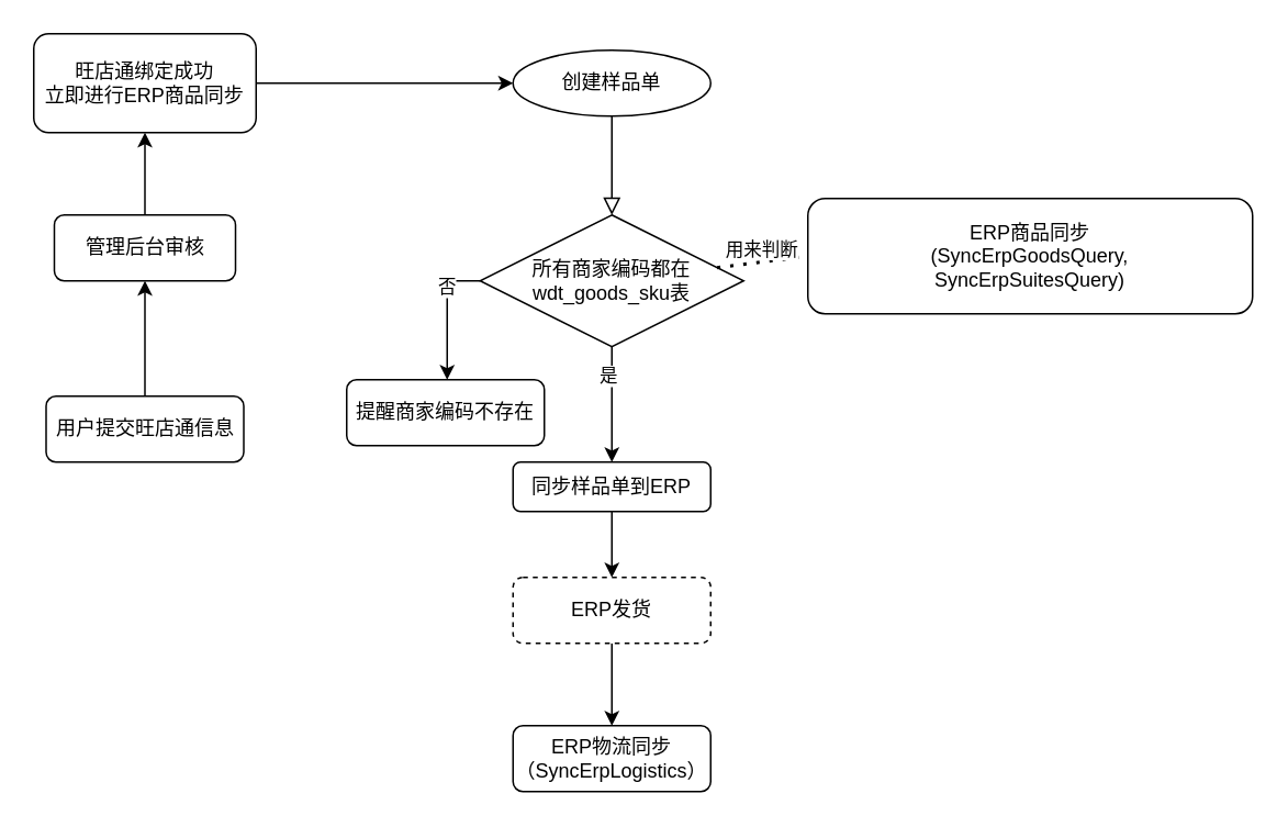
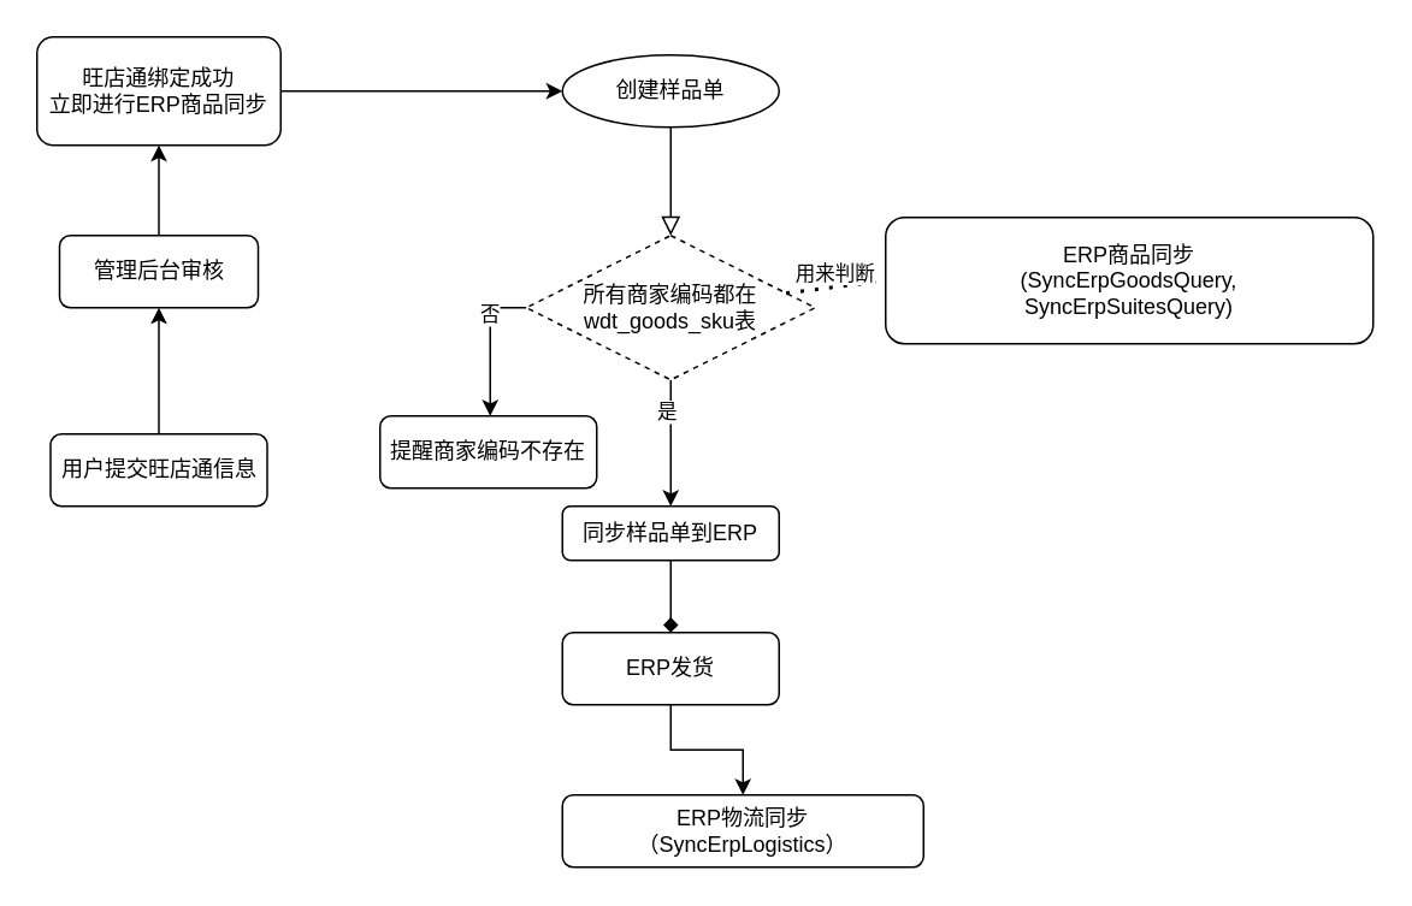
  <mxCell id="0" />
  <mxCell id="1" parent="0" />
  <mxCell id="2" value="" style="rounded=0;html=1;jettySize=auto;orthogonalLoop=1;fontSize=11;endArrow=block;endFill=0;endSize=8;strokeWidth=1;shadow=0;labelBackgroundColor=none;edgeStyle=orthogonalEdgeStyle;entryX=0.5;entryY=0;entryDx=0;entryDy=0;" parent="1" source="3" target="13" edge="1"><mxGeometry relative="1" as="geometry"><mxPoint x="411" y="130" as="targetPoint" /></mxGeometry></mxCell>
  <mxCell id="3" value="创建样品单" style="ellipse;whiteSpace=wrap;html=1;fontSize=12;glass=0;strokeWidth=1;shadow=0;" parent="1" vertex="1"><mxGeometry x="311" y="30" width="120" height="40" as="geometry" /></mxCell>
  <mxCell id="4" style="edgeStyle=orthogonalEdgeStyle;rounded=0;orthogonalLoop=1;jettySize=auto;html=1;entryX=0.5;entryY=0;entryDx=0;entryDy=0;" edge="1" parent="1" source="5" target="17"><mxGeometry relative="1" as="geometry" /></mxCell>
- <mxCell id="5" value="ERP发货" style="rounded=1;whiteSpace=wrap;html=1;fontSize=12;glass=0;strokeWidth=1;shadow=0;dashed=1;" parent="1" vertex="1"><mxGeometry x="311" y="350" width="120" height="40" as="geometry" /></mxCell>
+ <mxCell id="5" value="ERP发货" style="rounded=1;whiteSpace=wrap;html=1;fontSize=12;glass=0;strokeWidth=1;shadow=0;" parent="1" vertex="1"><mxGeometry x="311" y="350" width="120" height="40" as="geometry" /></mxCell>
  <mxCell id="6" value="ERP商品同步&lt;br&gt;(SyncErpGoodsQuery,&lt;br&gt;SyncErpSuitesQuery)" style="rounded=1;whiteSpace=wrap;html=1;fontSize=12;glass=0;strokeWidth=1;shadow=0;" vertex="1" parent="1"><mxGeometry x="490" y="120" width="270" height="70" as="geometry" /></mxCell>
- <mxCell id="7" style="edgeStyle=orthogonalEdgeStyle;rounded=0;orthogonalLoop=1;jettySize=auto;html=1;entryX=0.5;entryY=0;entryDx=0;entryDy=0;" edge="1" parent="1" source="8" target="5"><mxGeometry relative="1" as="geometry" /></mxCell>
+ <mxCell id="7" style="edgeStyle=orthogonalEdgeStyle;rounded=0;orthogonalLoop=1;jettySize=auto;html=1;entryX=0.5;entryY=0;entryDx=0;entryDy=0;endArrow=diamond;" edge="1" parent="1" source="8" target="5"><mxGeometry relative="1" as="geometry" /></mxCell>
  <mxCell id="8" value="同步样品单到ERP" style="rounded=1;whiteSpace=wrap;html=1;fontSize=12;glass=0;strokeWidth=1;shadow=0;" vertex="1" parent="1"><mxGeometry x="311" y="280" width="120" height="30" as="geometry" /></mxCell>
  <mxCell id="9" style="edgeStyle=orthogonalEdgeStyle;rounded=0;orthogonalLoop=1;jettySize=auto;html=1;exitX=0.5;exitY=1;exitDx=0;exitDy=0;entryX=0.5;entryY=0;entryDx=0;entryDy=0;" edge="1" parent="1" source="13" target="8"><mxGeometry relative="1" as="geometry"><mxPoint x="371" y="250" as="targetPoint" /></mxGeometry></mxCell>
  <mxCell id="10" value="是" style="edgeLabel;html=1;align=center;verticalAlign=middle;resizable=0;points=[];" vertex="1" connectable="0" parent="9"><mxGeometry x="-0.506" y="-3" relative="1" as="geometry"><mxPoint as="offset" /></mxGeometry></mxCell>
  <mxCell id="11" style="edgeStyle=orthogonalEdgeStyle;rounded=0;orthogonalLoop=1;jettySize=auto;html=1;exitX=0;exitY=0.5;exitDx=0;exitDy=0;entryX=0.508;entryY=0;entryDx=0;entryDy=0;entryPerimeter=0;" edge="1" parent="1" source="13"><mxGeometry relative="1" as="geometry"><mxPoint x="270.96" y="230" as="targetPoint" /></mxGeometry></mxCell>
  <mxCell id="12" value="否" style="edgeLabel;html=1;align=center;verticalAlign=middle;resizable=0;points=[];" vertex="1" connectable="0" parent="11"><mxGeometry x="-0.425" y="-1" relative="1" as="geometry"><mxPoint as="offset" /></mxGeometry></mxCell>
- <mxCell id="13" value="所有商家编码都在wdt_goods_sku表" style="rhombus;whiteSpace=wrap;html=1;" vertex="1" parent="1"><mxGeometry x="291" y="130" width="160" height="80" as="geometry" /></mxCell>
+ <mxCell id="13" value="所有商家编码都在wdt_goods_sku表" style="rhombus;whiteSpace=wrap;html=1;dashed=1;" vertex="1" parent="1"><mxGeometry x="291" y="130" width="160" height="80" as="geometry" /></mxCell>
  <mxCell id="14" value="提醒商家编码不存在" style="rounded=1;whiteSpace=wrap;html=1;fontSize=12;glass=0;strokeWidth=1;shadow=0;" vertex="1" parent="1"><mxGeometry x="210" y="230" width="120" height="40" as="geometry" /></mxCell>
  <mxCell id="15" value="" style="endArrow=none;dashed=1;html=1;dashPattern=1 3;strokeWidth=2;rounded=0;entryX=0;entryY=0.5;entryDx=0;entryDy=0;" edge="1" parent="1" source="13" target="6"><mxGeometry width="50" height="50" relative="1" as="geometry"><mxPoint x="350" y="250" as="sourcePoint" /><mxPoint x="450" y="40" as="targetPoint" /></mxGeometry></mxCell>
  <mxCell id="16" value="用来判断" style="edgeLabel;html=1;align=center;verticalAlign=middle;resizable=0;points=[];" vertex="1" connectable="0" parent="15"><mxGeometry x="-0.003" y="8" relative="1" as="geometry"><mxPoint as="offset" /></mxGeometry></mxCell>
- <mxCell id="17" value="ERP物流同步&lt;br style=&quot;border-color: var(--border-color);&quot;&gt;（SyncErpLogistics）" style="rounded=1;whiteSpace=wrap;html=1;fontSize=12;glass=0;strokeWidth=1;shadow=0;" vertex="1" parent="1"><mxGeometry x="311" y="440" width="120" height="40" as="geometry" /></mxCell>
+ <mxCell id="17" value="ERP物流同步&lt;br style=&quot;border-color: var(--border-color);&quot;&gt;（SyncErpLogistics）" style="rounded=1;whiteSpace=wrap;html=1;fontSize=12;glass=0;strokeWidth=1;shadow=0;" vertex="1" parent="1"><mxGeometry x="311" y="440" width="200" height="40" as="geometry" /></mxCell>
  <mxCell id="18" style="edgeStyle=orthogonalEdgeStyle;rounded=0;orthogonalLoop=1;jettySize=auto;html=1;entryX=0.5;entryY=1;entryDx=0;entryDy=0;" edge="1" parent="1" source="19" target="21"><mxGeometry relative="1" as="geometry"><mxPoint x="100" y="170" as="targetPoint" /></mxGeometry></mxCell>
  <mxCell id="19" value="用户提交旺店通信息" style="rounded=1;whiteSpace=wrap;html=1;fontSize=12;glass=0;strokeWidth=1;shadow=0;" vertex="1" parent="1"><mxGeometry x="27.5" y="240" width="120" height="40" as="geometry" /></mxCell>
  <mxCell id="20" style="edgeStyle=orthogonalEdgeStyle;rounded=0;orthogonalLoop=1;jettySize=auto;html=1;entryX=0.5;entryY=1;entryDx=0;entryDy=0;" edge="1" parent="1" source="21" target="23"><mxGeometry relative="1" as="geometry" /></mxCell>
  <mxCell id="21" value="管理后台审核" style="rounded=1;whiteSpace=wrap;html=1;fontSize=12;glass=0;strokeWidth=1;shadow=0;" vertex="1" parent="1"><mxGeometry x="32.5" y="130" width="110" height="40" as="geometry" /></mxCell>
  <mxCell id="22" style="edgeStyle=orthogonalEdgeStyle;rounded=0;orthogonalLoop=1;jettySize=auto;html=1;entryX=0;entryY=0.5;entryDx=0;entryDy=0;" edge="1" parent="1" source="23" target="3"><mxGeometry relative="1" as="geometry" /></mxCell>
  <mxCell id="23" value="旺店通绑定成功&lt;br&gt;立即进行ERP商品同步" style="rounded=1;whiteSpace=wrap;html=1;fontSize=12;glass=0;strokeWidth=1;shadow=0;" vertex="1" parent="1"><mxGeometry x="20" y="20" width="135" height="60" as="geometry" /></mxCell>
